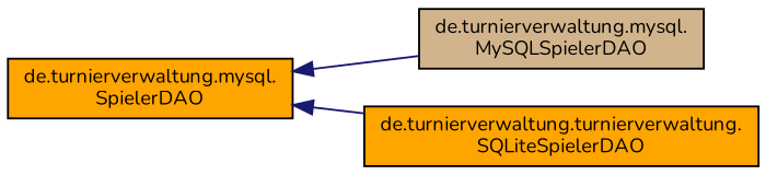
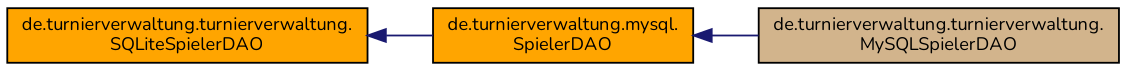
  digraph {
    fontname=Nunito
    rankdir=LR
    node [color=black fillcolor=orange fontname=Nunito fontsize=10 shape=record style=filled]
    edge [color=midnightblue dir=back fontname=Nunito fontsize=10 labelfontname=Helvetica labelfontsize=10 style=solid]
    n1 [fontcolor=black height=0.2 label="de.turnierverwaltung.mysql.\lSpielerDAO" width=0.4]
-   n2 [fillcolor=tan height=0.2 label="de.turnierverwaltung.mysql.\lMySQLSpielerDAO" width=0.4]
+   n2 [fillcolor=tan height=0.2 label="de.turnierverwaltung.turnierverwaltung.\lMySQLSpielerDAO" width=0.4]
    n3 [height=0.2 label="de.turnierverwaltung.turnierverwaltung.\lSQLiteSpielerDAO" width=0.4]
    n1 -> n2
-   n1 -> n3
+   n3 -> n1
  }
